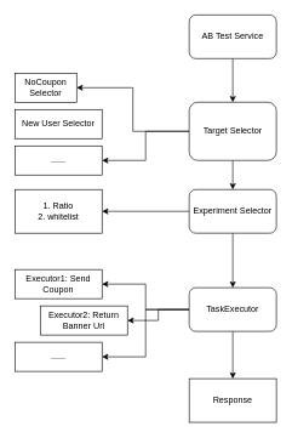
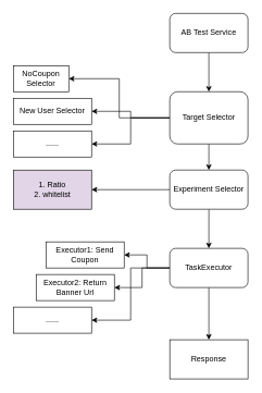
  <mxCell id="0" />
  <mxCell id="1" parent="0" />
  <mxCell id="2" style="edgeStyle=orthogonalEdgeStyle;rounded=0;orthogonalLoop=1;jettySize=auto;html=1;exitX=0.5;exitY=1;exitDx=0;exitDy=0;entryX=0.5;entryY=0;entryDx=0;entryDy=0;" edge="1" parent="1" source="3" target="8"><mxGeometry relative="1" as="geometry" /></mxCell>
  <mxCell id="3" value="AB Test Service" style="rounded=1;whiteSpace=wrap;html=1;" vertex="1" parent="1"><mxGeometry x="260" y="20" width="120" height="60" as="geometry" /></mxCell>
  <mxCell id="4" style="edgeStyle=orthogonalEdgeStyle;rounded=0;orthogonalLoop=1;jettySize=auto;html=1;exitX=0;exitY=0.5;exitDx=0;exitDy=0;entryX=1;entryY=0.5;entryDx=0;entryDy=0;" edge="1" parent="1" source="8" target="17"><mxGeometry relative="1" as="geometry" /></mxCell>
+ <mxCell id="5" style="edgeStyle=orthogonalEdgeStyle;rounded=0;orthogonalLoop=1;jettySize=auto;html=1;" edge="1" parent="1" source="8" target="18"><mxGeometry relative="1" as="geometry" /></mxCell>
  <mxCell id="6" style="edgeStyle=orthogonalEdgeStyle;rounded=0;orthogonalLoop=1;jettySize=auto;html=1;exitX=0;exitY=0.5;exitDx=0;exitDy=0;" edge="1" parent="1" source="8" target="19"><mxGeometry relative="1" as="geometry" /></mxCell>
  <mxCell id="7" style="edgeStyle=orthogonalEdgeStyle;rounded=0;orthogonalLoop=1;jettySize=auto;html=1;exitX=0.5;exitY=1;exitDx=0;exitDy=0;entryX=0.5;entryY=0;entryDx=0;entryDy=0;" edge="1" parent="1" source="8" target="11"><mxGeometry relative="1" as="geometry" /></mxCell>
  <mxCell id="8" value="Target Selector" style="rounded=1;whiteSpace=wrap;html=1;" vertex="1" parent="1"><mxGeometry x="260" y="140" width="120" height="80" as="geometry" /></mxCell>
  <mxCell id="9" style="edgeStyle=orthogonalEdgeStyle;rounded=0;orthogonalLoop=1;jettySize=auto;html=1;exitX=0.5;exitY=1;exitDx=0;exitDy=0;entryX=0.5;entryY=0;entryDx=0;entryDy=0;" edge="1" parent="1" source="11" target="16"><mxGeometry relative="1" as="geometry" /></mxCell>
  <mxCell id="10" style="edgeStyle=orthogonalEdgeStyle;rounded=0;orthogonalLoop=1;jettySize=auto;html=1;exitX=0;exitY=0.5;exitDx=0;exitDy=0;" edge="1" parent="1" source="11" target="20"><mxGeometry relative="1" as="geometry" /></mxCell>
  <mxCell id="11" value="Experiment Selector" style="rounded=1;whiteSpace=wrap;html=1;" vertex="1" parent="1"><mxGeometry x="260" y="260" width="120" height="60" as="geometry" /></mxCell>
  <mxCell id="12" style="edgeStyle=orthogonalEdgeStyle;rounded=0;orthogonalLoop=1;jettySize=auto;html=1;exitX=0;exitY=0.5;exitDx=0;exitDy=0;" edge="1" parent="1" source="16" target="21"><mxGeometry relative="1" as="geometry" /></mxCell>
  <mxCell id="13" style="edgeStyle=orthogonalEdgeStyle;rounded=0;orthogonalLoop=1;jettySize=auto;html=1;exitX=0;exitY=0.5;exitDx=0;exitDy=0;" edge="1" parent="1" source="16" target="22"><mxGeometry relative="1" as="geometry" /></mxCell>
  <mxCell id="14" style="edgeStyle=orthogonalEdgeStyle;rounded=0;orthogonalLoop=1;jettySize=auto;html=1;exitX=0;exitY=0.5;exitDx=0;exitDy=0;entryX=1;entryY=0.5;entryDx=0;entryDy=0;" edge="1" parent="1" source="16" target="23"><mxGeometry relative="1" as="geometry" /></mxCell>
  <mxCell id="15" style="edgeStyle=orthogonalEdgeStyle;rounded=0;orthogonalLoop=1;jettySize=auto;html=1;exitX=0.5;exitY=1;exitDx=0;exitDy=0;" edge="1" parent="1" source="16" target="24"><mxGeometry relative="1" as="geometry" /></mxCell>
- <mxCell id="16" value="TaskExecutor" style="rounded=1;whiteSpace=wrap;html=1;" vertex="1" parent="1"><mxGeometry x="260" y="395" width="120" height="60" as="geometry" /></mxCell>
+ <mxCell id="16" value="TaskExecutor" style="rounded=1;whiteSpace=wrap;html=1;" vertex="1" parent="1"><mxGeometry x="260" y="380" width="120" height="60" as="geometry" /></mxCell>
  <mxCell id="17" value="NoCoupon Selector" style="rounded=0;whiteSpace=wrap;html=1;" vertex="1" parent="1"><mxGeometry x="20" y="100" width="85" height="40" as="geometry" /></mxCell>
  <mxCell id="18" value="New User Selector" style="rounded=0;whiteSpace=wrap;html=1;" vertex="1" parent="1"><mxGeometry x="20" y="150" width="120" height="40" as="geometry" /></mxCell>
  <mxCell id="19" value="......" style="rounded=0;whiteSpace=wrap;html=1;" vertex="1" parent="1"><mxGeometry x="20" y="200" width="120" height="40" as="geometry" /></mxCell>
- <mxCell id="20" value="1. Ratio&lt;br&gt;2. whitelist" style="rounded=0;whiteSpace=wrap;html=1;" vertex="1" parent="1"><mxGeometry x="20" y="260" width="120" height="60" as="geometry" /></mxCell>
- <mxCell id="21" value="Executor1: Send Coupon" style="rounded=0;whiteSpace=wrap;html=1;" vertex="1" parent="1"><mxGeometry x="20" y="370" width="120" height="40" as="geometry" /></mxCell>
+ <mxCell id="20" value="1. Ratio&lt;br&gt;2. whitelist" style="rounded=0;whiteSpace=wrap;html=1;fillColor=#e1d5e7;" vertex="1" parent="1"><mxGeometry x="20" y="260" width="120" height="60" as="geometry" /></mxCell>
+ <mxCell id="21" value="Executor1: Send Coupon" style="rounded=0;whiteSpace=wrap;html=1;" vertex="1" parent="1"><mxGeometry x="70" y="370" width="120" height="40" as="geometry" /></mxCell>
  <mxCell id="22" value="Executor2: Return Banner Url" style="rounded=0;whiteSpace=wrap;html=1;" vertex="1" parent="1"><mxGeometry x="55" y="420" width="120" height="40" as="geometry" /></mxCell>
  <mxCell id="23" value="......" style="rounded=0;whiteSpace=wrap;html=1;" vertex="1" parent="1"><mxGeometry x="20" y="470" width="120" height="40" as="geometry" /></mxCell>
  <mxCell id="24" value="Response" style="whiteSpace=wrap;html=1;rounded=0;" vertex="1" parent="1"><mxGeometry x="260" y="520" width="120" height="60" as="geometry" /></mxCell>
